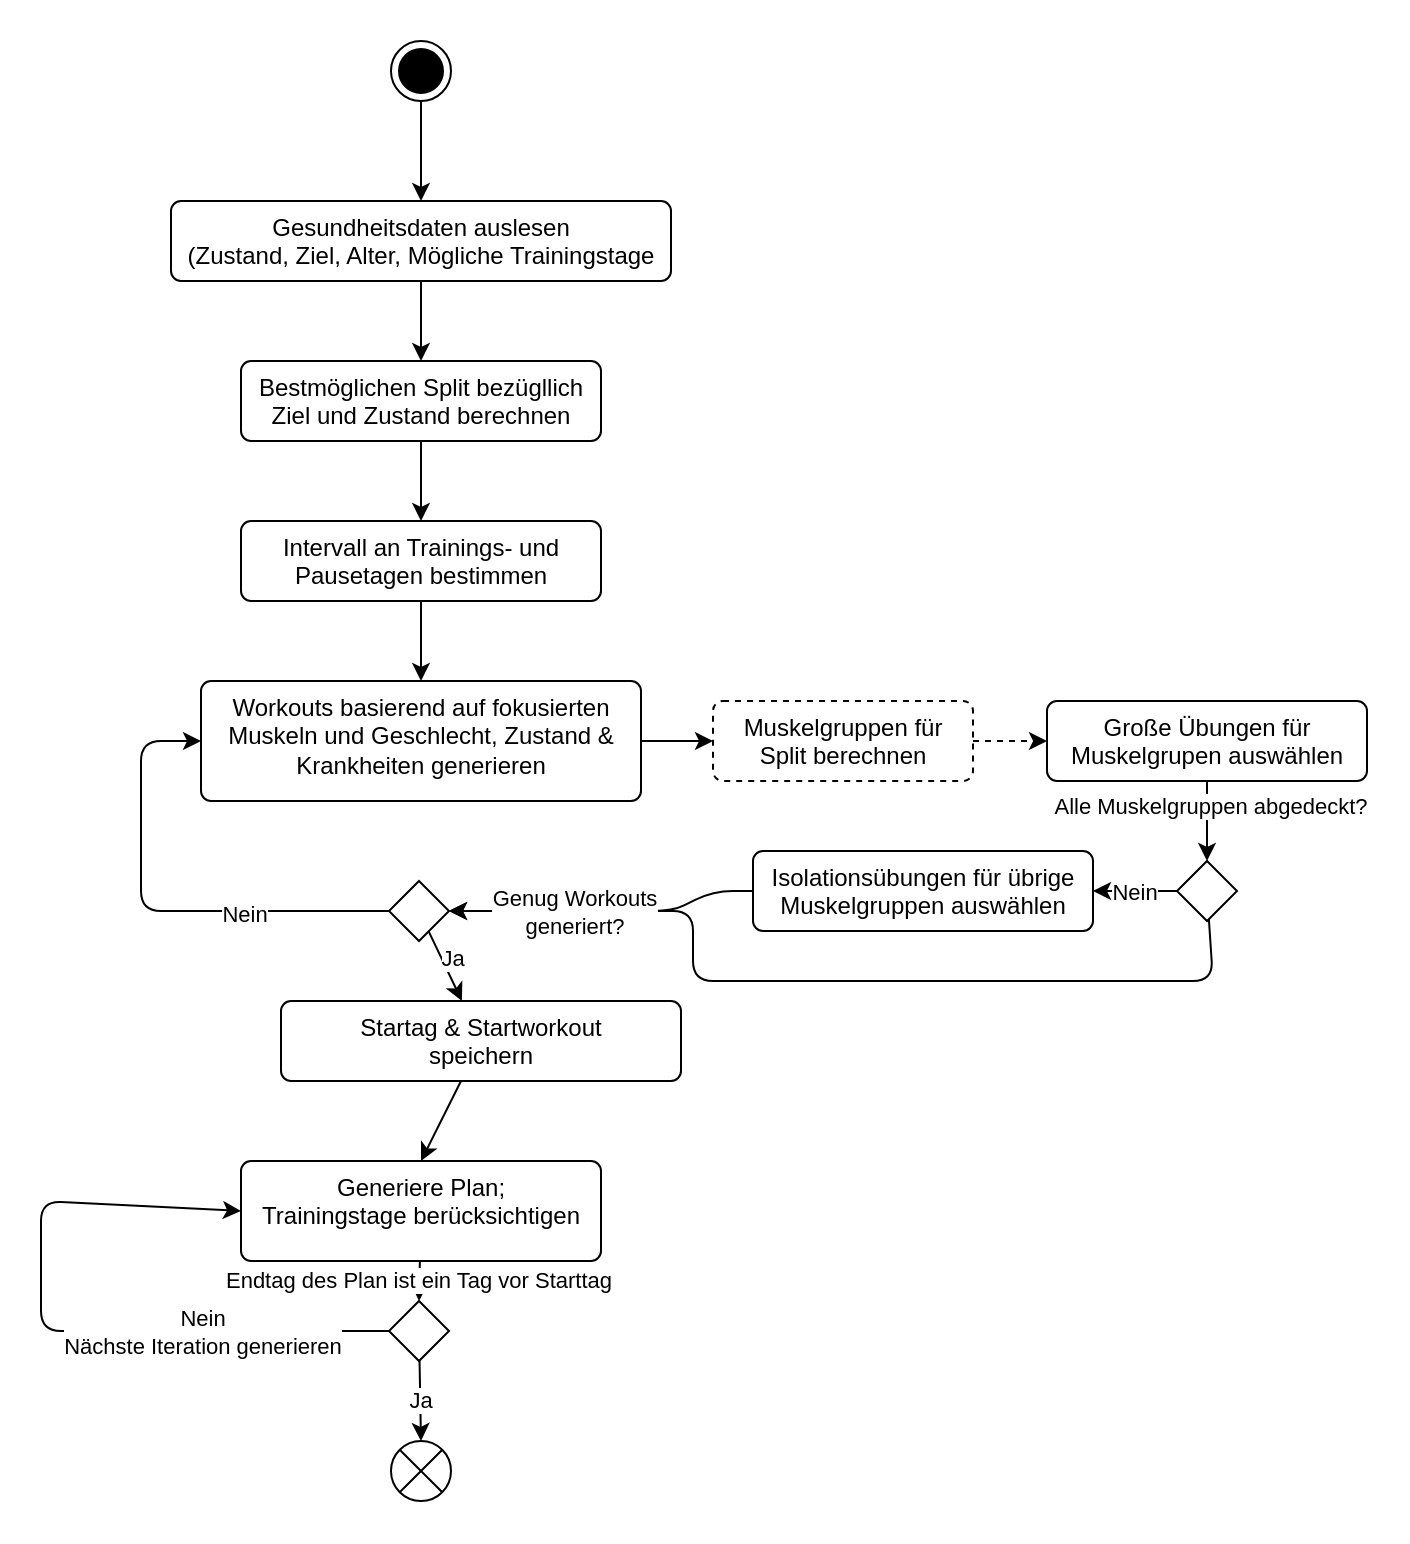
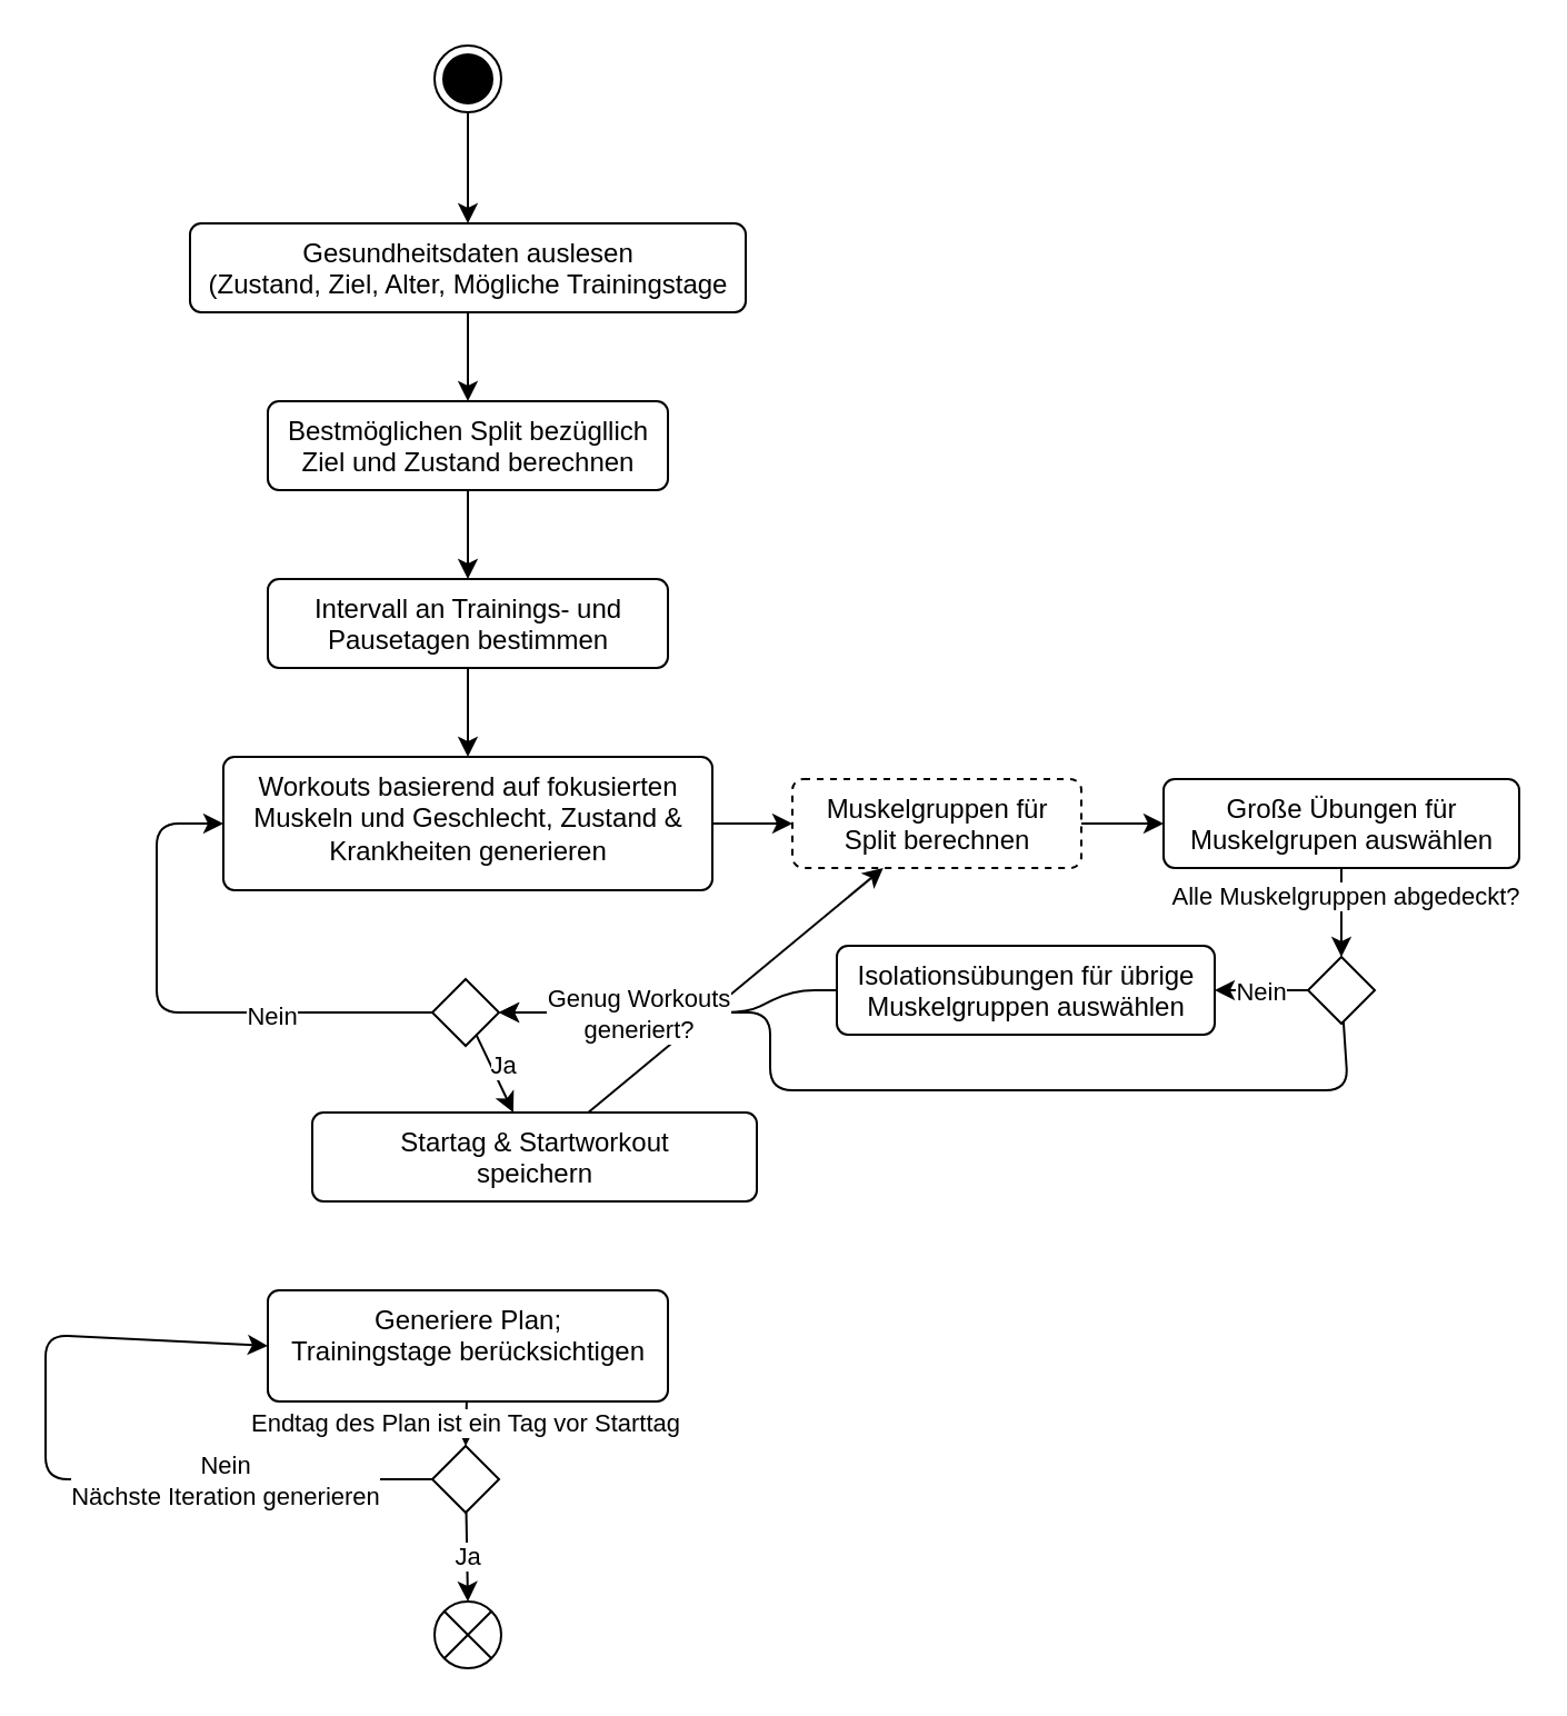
  <mxCell id="0" />
  <mxCell id="1" parent="0" />
  <mxCell id="2" style="edgeStyle=none;html=1;" edge="1" parent="1" source="3" target="5"><mxGeometry relative="1" as="geometry" /></mxCell>
  <mxCell id="3" value="" style="ellipse;html=1;shape=endState;fillColor=strokeColor;" vertex="1" parent="1"><mxGeometry x="195" y="20" width="30" height="30" as="geometry" /></mxCell>
  <mxCell id="4" style="edgeStyle=none;html=1;entryX=0.5;entryY=0;entryDx=0;entryDy=0;" edge="1" parent="1" source="5" target="9"><mxGeometry relative="1" as="geometry" /></mxCell>
  <mxCell id="5" value="Gesundheitsdaten auslesen &lt;br&gt;(Zustand, Ziel, Alter, Mögliche Trainingstage" style="html=1;align=center;verticalAlign=top;rounded=1;absoluteArcSize=1;arcSize=10;dashed=0;" vertex="1" parent="1"><mxGeometry x="85" y="100" width="250" height="40" as="geometry" /></mxCell>
- <mxCell id="6" style="edgeStyle=none;html=1;entryX=0.5;entryY=0;entryDx=0;entryDy=0;" edge="1" parent="1" source="7" target="15"><mxGeometry relative="1" as="geometry" /></mxCell>
+ <mxCell id="6" style="edgeStyle=none;html=1;" edge="1" parent="1" source="7" target="27"><mxGeometry relative="1" as="geometry" /></mxCell>
  <mxCell id="7" value="Startag &amp;amp; Startworkout&lt;br&gt;speichern" style="html=1;align=center;verticalAlign=top;rounded=1;absoluteArcSize=1;arcSize=10;dashed=0;" vertex="1" parent="1"><mxGeometry x="140" y="500" width="200" height="40" as="geometry" /></mxCell>
  <mxCell id="8" style="edgeStyle=none;html=1;entryX=0.5;entryY=0;entryDx=0;entryDy=0;" edge="1" parent="1" source="9" target="11"><mxGeometry relative="1" as="geometry" /></mxCell>
  <mxCell id="9" value="Bestmöglichen Split bezügllich &lt;br&gt;Ziel und Zustand berechnen" style="html=1;align=center;verticalAlign=top;rounded=1;absoluteArcSize=1;arcSize=10;dashed=0;" vertex="1" parent="1"><mxGeometry x="120" y="180" width="180" height="40" as="geometry" /></mxCell>
  <mxCell id="10" style="edgeStyle=none;html=1;entryX=0.5;entryY=0;entryDx=0;entryDy=0;" edge="1" parent="1" source="11" target="13"><mxGeometry relative="1" as="geometry" /></mxCell>
  <mxCell id="11" value="Intervall an Trainings- und &lt;br&gt;Pausetagen bestimmen" style="html=1;align=center;verticalAlign=top;rounded=1;absoluteArcSize=1;arcSize=10;dashed=0;" vertex="1" parent="1"><mxGeometry x="120" y="260" width="180" height="40" as="geometry" /></mxCell>
  <mxCell id="12" style="edgeStyle=none;html=1;exitX=1;exitY=0.5;exitDx=0;exitDy=0;entryX=0;entryY=0.5;entryDx=0;entryDy=0;" edge="1" parent="1" source="13" target="27"><mxGeometry relative="1" as="geometry" /></mxCell>
  <mxCell id="13" value="Workouts basierend auf fokusierten &lt;br&gt;Muskeln und Geschlecht, Zustand &amp;amp; &lt;br&gt;Krankheiten generieren" style="html=1;align=center;verticalAlign=top;rounded=1;absoluteArcSize=1;arcSize=10;dashed=0;" vertex="1" parent="1"><mxGeometry x="100" y="340" width="220" height="60" as="geometry" /></mxCell>
  <mxCell id="14" value="Endtag des Plan ist ein Tag vor Starttag" style="edgeStyle=none;html=1;entryX=0.5;entryY=0;entryDx=0;entryDy=0;" edge="1" parent="1" source="15" target="24"><mxGeometry relative="1" as="geometry" /></mxCell>
  <mxCell id="15" value="Generiere Plan;&lt;br&gt;Trainingstage berücksichtigen" style="html=1;align=center;verticalAlign=top;rounded=1;absoluteArcSize=1;arcSize=10;dashed=0;" vertex="1" parent="1"><mxGeometry x="120" y="580" width="180" height="50" as="geometry" /></mxCell>
  <mxCell id="16" style="edgeStyle=none;html=1;entryX=0;entryY=0.5;entryDx=0;entryDy=0;" edge="1" parent="1" source="20" target="13"><mxGeometry relative="1" as="geometry"><Array as="points"><mxPoint x="70" y="455" /><mxPoint x="70" y="370" /></Array></mxGeometry></mxCell>
  <mxCell id="17" value="Nein" style="edgeLabel;html=1;align=center;verticalAlign=middle;resizable=0;points=[];" vertex="1" connectable="0" parent="16"><mxGeometry x="-0.393" y="1" relative="1" as="geometry"><mxPoint as="offset" /></mxGeometry></mxCell>
  <mxCell id="18" style="edgeStyle=none;html=1;" edge="1" parent="1" source="20" target="7"><mxGeometry relative="1" as="geometry" /></mxCell>
  <mxCell id="19" value="Ja" style="edgeLabel;html=1;align=center;verticalAlign=middle;resizable=0;points=[];" vertex="1" connectable="0" parent="18"><mxGeometry x="0.384" y="1" relative="1" as="geometry"><mxPoint x="-1" y="-11" as="offset" /></mxGeometry></mxCell>
  <mxCell id="20" value="" style="rhombus;" vertex="1" parent="1"><mxGeometry x="194" y="440" width="30" height="30" as="geometry" /></mxCell>
  <mxCell id="21" style="edgeStyle=none;html=1;entryX=0;entryY=0.5;entryDx=0;entryDy=0;" edge="1" parent="1" source="24" target="15"><mxGeometry relative="1" as="geometry"><Array as="points"><mxPoint x="20" y="665" /><mxPoint x="20" y="600" /></Array></mxGeometry></mxCell>
  <mxCell id="22" value="Nein&lt;br&gt;Nächste Iteration generieren" style="edgeLabel;html=1;align=center;verticalAlign=middle;resizable=0;points=[];" vertex="1" connectable="0" parent="21"><mxGeometry x="-0.187" relative="1" as="geometry"><mxPoint x="44" as="offset" /></mxGeometry></mxCell>
  <mxCell id="23" value="Ja" style="edgeStyle=none;html=1;entryX=0.5;entryY=0;entryDx=0;entryDy=0;" edge="1" parent="1" source="24" target="25"><mxGeometry relative="1" as="geometry" /></mxCell>
  <mxCell id="24" value="" style="rhombus;" vertex="1" parent="1"><mxGeometry x="194" y="650" width="30" height="30" as="geometry" /></mxCell>
  <mxCell id="25" value="" style="shape=sumEllipse;perimeter=ellipsePerimeter;whiteSpace=wrap;html=1;backgroundOutline=1;" vertex="1" parent="1"><mxGeometry x="195" y="720" width="30" height="30" as="geometry" /></mxCell>
- <mxCell id="26" style="edgeStyle=none;html=1;entryX=0;entryY=0.5;entryDx=0;entryDy=0;dashed=1;" edge="1" parent="1" source="27" target="30"><mxGeometry relative="1" as="geometry" /></mxCell>
+ <mxCell id="26" style="edgeStyle=none;html=1;entryX=0;entryY=0.5;entryDx=0;entryDy=0;" edge="1" parent="1" source="27" target="30"><mxGeometry relative="1" as="geometry" /></mxCell>
  <mxCell id="27" value="Muskelgruppen für &lt;br&gt;Split berechnen" style="html=1;align=center;verticalAlign=top;rounded=1;absoluteArcSize=1;arcSize=10;dashed=1;" vertex="1" parent="1"><mxGeometry x="356" y="350" width="130" height="40" as="geometry" /></mxCell>
  <mxCell id="28" style="edgeStyle=none;html=1;entryX=0.5;entryY=0;entryDx=0;entryDy=0;" edge="1" parent="1" source="30" target="34"><mxGeometry relative="1" as="geometry" /></mxCell>
  <mxCell id="29" value="Alle Muskelgruppen abgedeckt?" style="edgeLabel;html=1;align=center;verticalAlign=middle;resizable=0;points=[];" vertex="1" connectable="0" parent="28"><mxGeometry x="-0.425" y="1" relative="1" as="geometry"><mxPoint as="offset" /></mxGeometry></mxCell>
  <mxCell id="30" value="Große Übungen für &lt;br&gt;Muskelgrupen auswählen" style="html=1;align=center;verticalAlign=top;rounded=1;absoluteArcSize=1;arcSize=10;dashed=0;" vertex="1" parent="1"><mxGeometry x="523" y="350" width="160" height="40" as="geometry" /></mxCell>
  <mxCell id="31" style="edgeStyle=none;html=1;exitX=0;exitY=0.5;exitDx=0;exitDy=0;entryX=1;entryY=0.5;entryDx=0;entryDy=0;" edge="1" parent="1" source="34" target="37"><mxGeometry relative="1" as="geometry"><mxPoint x="536" y="445" as="targetPoint" /></mxGeometry></mxCell>
  <mxCell id="32" value="Nein" style="edgeLabel;html=1;align=center;verticalAlign=middle;resizable=0;points=[];" vertex="1" connectable="0" parent="31"><mxGeometry x="-0.434" y="3" relative="1" as="geometry"><mxPoint x="-10" y="-3" as="offset" /></mxGeometry></mxCell>
  <mxCell id="33" style="edgeStyle=none;html=1;entryX=1;entryY=0.5;entryDx=0;entryDy=0;" edge="1" parent="1" source="34" target="20"><mxGeometry relative="1" as="geometry"><Array as="points"><mxPoint x="606" y="490" /><mxPoint x="346" y="490" /><mxPoint x="346" y="455" /></Array></mxGeometry></mxCell>
  <mxCell id="34" value="" style="rhombus;" vertex="1" parent="1"><mxGeometry x="588" y="430" width="30" height="30" as="geometry" /></mxCell>
  <mxCell id="35" style="edgeStyle=none;html=1;exitX=0;exitY=0.5;exitDx=0;exitDy=0;entryX=1;entryY=0.5;entryDx=0;entryDy=0;" edge="1" parent="1" source="37" target="20"><mxGeometry relative="1" as="geometry"><Array as="points"><mxPoint x="356" y="445" /><mxPoint x="336" y="455" /><mxPoint x="286" y="455" /></Array></mxGeometry></mxCell>
  <mxCell id="36" value="Genug Workouts &lt;br&gt;generiert?" style="edgeLabel;html=1;align=center;verticalAlign=middle;resizable=0;points=[];" vertex="1" connectable="0" parent="35"><mxGeometry x="0.132" y="3" relative="1" as="geometry"><mxPoint x="-5" y="-3" as="offset" /></mxGeometry></mxCell>
  <mxCell id="37" value="Isolationsübungen für übrige &lt;br&gt;Muskelgruppen auswählen" style="html=1;align=center;verticalAlign=top;rounded=1;absoluteArcSize=1;arcSize=10;dashed=0;" vertex="1" parent="1"><mxGeometry x="376" y="425" width="170" height="40" as="geometry" /></mxCell>
